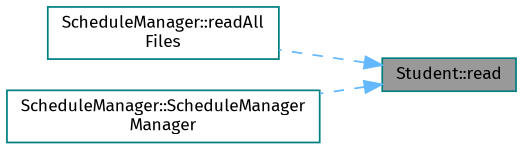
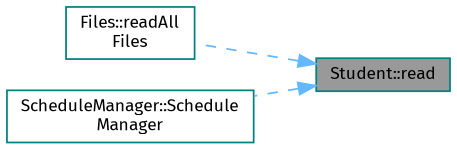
  digraph {
    fontname="Fira Sans"
    rankdir=RL
    node [color=teal fillcolor=white fontname="Fira Sans" fontsize=10 shape=box style=filled]
    edge [color=steelblue1 dir=back fontname="Fira Sans" fontsize=10 labelfontname=Helvetica labelfontsize=10 style=dashed]
    n1 [fillcolor=grey60 fontcolor=black height=0.2 label="Student::read" width=0.4]
-   n2 [height=0.2 label="ScheduleManager::readAll\lFiles" width=0.4]
-   n3 [height=0.2 label="ScheduleManager::ScheduleManager\lManager" width=0.4]
+   n2 [height=0.2 label="Files::readAll\lFiles" width=0.4]
+   n3 [height=0.2 label="ScheduleManager::Schedule\lManager" width=0.4]
    n1 -> n2
    n1 -> n3
  }
